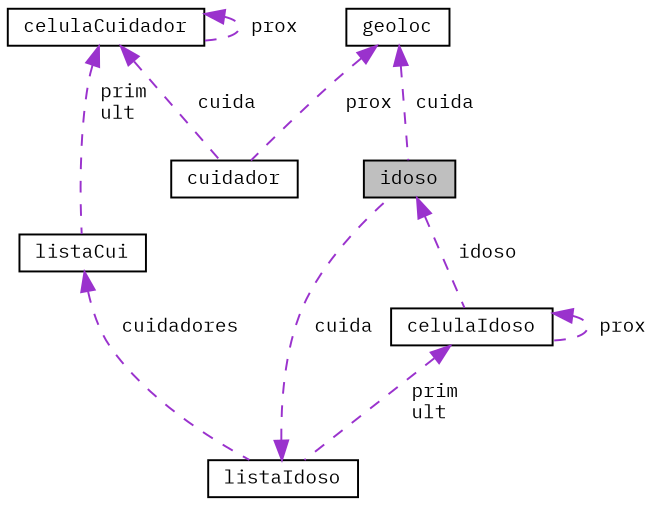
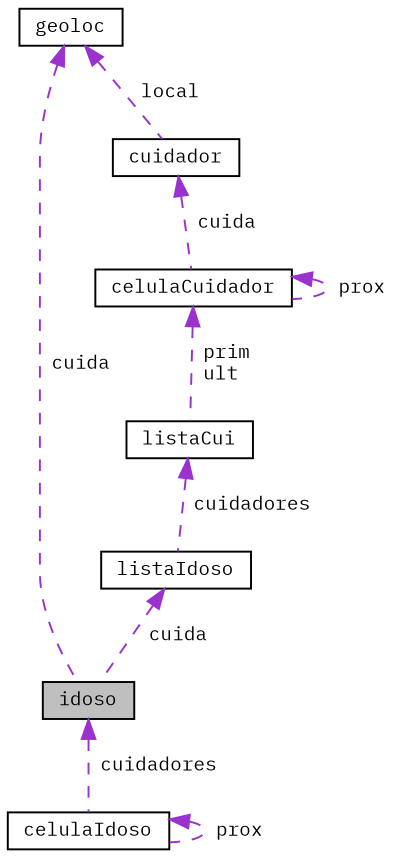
  digraph {
    fontname="IBM Plex Mono"
    node [color=black fillcolor=white fontname="IBM Plex Mono" fontsize=10 shape=record style=filled]
    edge [color=darkorchid3 dir=back fontname="IBM Plex Mono" fontsize=10 labelfontname=Helvetica labelfontsize=10 style=dashed]
    n1 [fillcolor=grey75 fontcolor=black height=0.2 label=idoso width=0.4]
    n2 [height=0.2 label=celulaIdoso width=0.4]
    n3 [height=0.2 label=listaIdoso width=0.4]
    n4 [height=0.2 label=geoloc width=0.4]
    n5 [height=0.2 label=cuidador width=0.4]
    n6 [height=0.2 label=celulaCuidador width=0.4]
    n7 [height=0.2 label=listaCui width=0.4]
-   n1 -> n2 [label=" idoso"]
+   n1 -> n2 [label=" cuidadores"]
    n2 -> n2 [label=" prox"]
-   n2 -> n3 [label=" prim\nult"]
    n3 -> n1 [label=" cuida"]
    n4 -> n1 [label=" cuida"]
-   n4 -> n5 [label=" prox"]
-   n6 -> n5 [label=" cuida"]
+   n4 -> n5 [label=" local"]
+   n5 -> n6 [label=" cuida"]
    n6 -> n6 [label=" prox"]
    n6 -> n7 [label=" prim\nult"]
    n7 -> n3 [label=" cuidadores"]
  }
